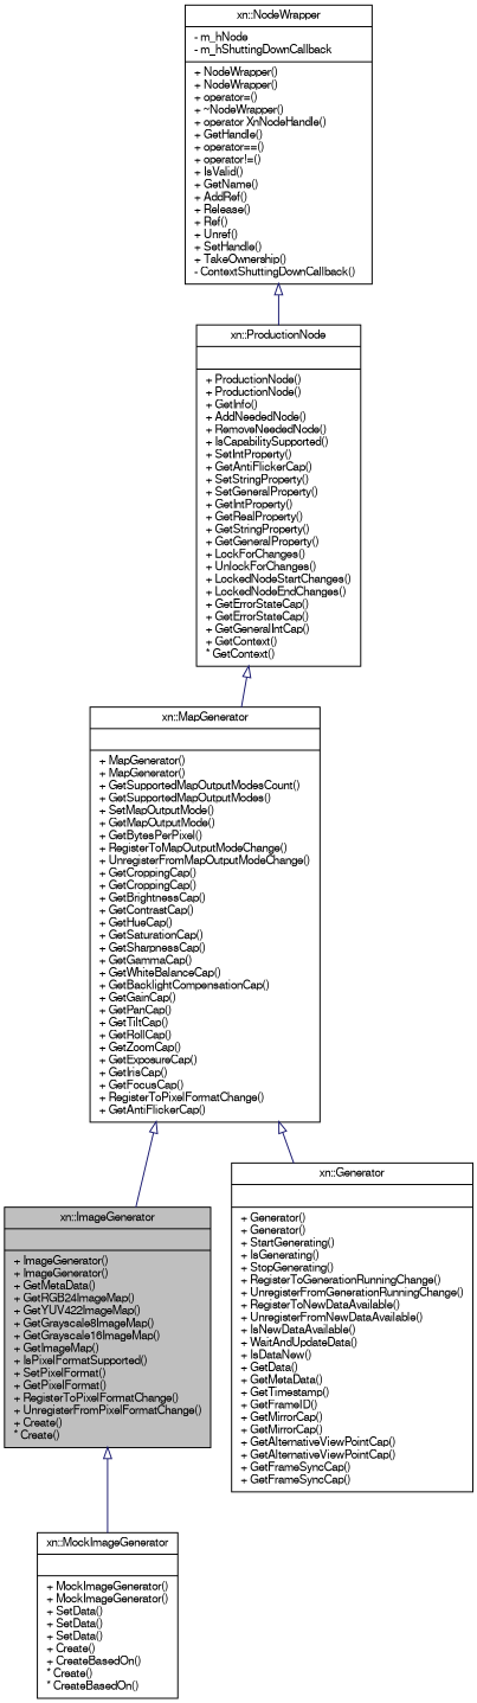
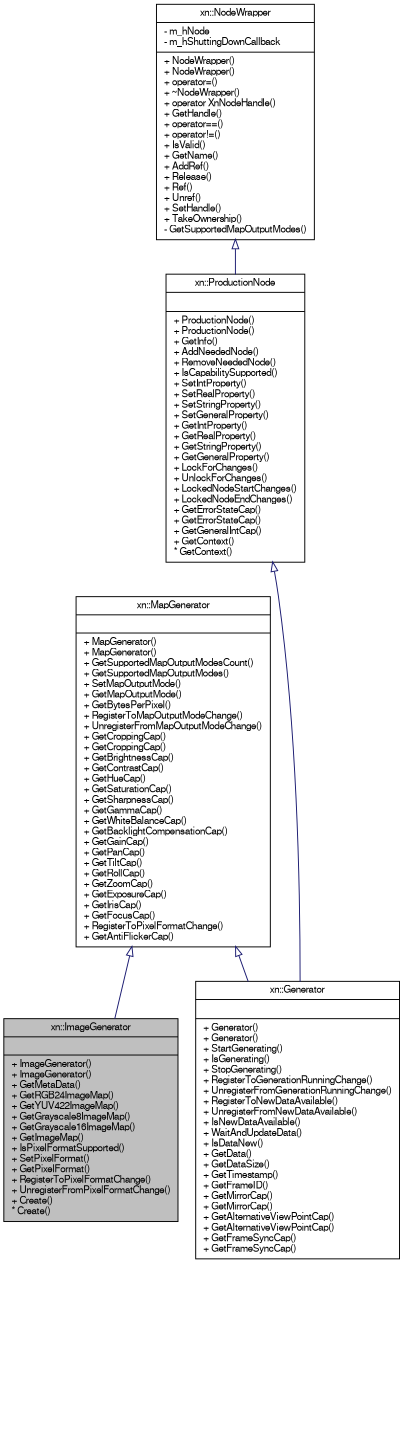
  digraph {
    node [color=black fillcolor=white fontname=FreeSans fontsize=10 shape=record style=filled]
    edge [arrowtail=empty color=midnightblue dir=back fontname=FreeSans fontsize=10 labelfontname=FreeSans labelfontsize=10 style=solid]
    n1 [fillcolor=grey75 fontcolor=black height=0.2 label="{xn::ImageGenerator\n||+ ImageGenerator()\l+ ImageGenerator()\l+ GetMetaData()\l+ GetRGB24ImageMap()\l+ GetYUV422ImageMap()\l+ GetGrayscale8ImageMap()\l+ GetGrayscale16ImageMap()\l+ GetImageMap()\l+ IsPixelFormatSupported()\l+ SetPixelFormat()\l+ GetPixelFormat()\l+ RegisterToPixelFormatChange()\l+ UnregisterFromPixelFormatChange()\l+ Create()\l* Create()\l}" width=0.4]
-   n2 [height=0.2 label="{xn::MockImageGenerator\n||+ MockImageGenerator()\l+ MockImageGenerator()\l+ SetData()\l+ SetData()\l+ SetData()\l+ Create()\l+ CreateBasedOn()\l* Create()\l* CreateBasedOn()\l}" width=0.4]
    n3 [height=0.2 label="{xn::MapGenerator\n||+ MapGenerator()\l+ MapGenerator()\l+ GetSupportedMapOutputModesCount()\l+ GetSupportedMapOutputModes()\l+ SetMapOutputMode()\l+ GetMapOutputMode()\l+ GetBytesPerPixel()\l+ RegisterToMapOutputModeChange()\l+ UnregisterFromMapOutputModeChange()\l+ GetCroppingCap()\l+ GetCroppingCap()\l+ GetBrightnessCap()\l+ GetContrastCap()\l+ GetHueCap()\l+ GetSaturationCap()\l+ GetSharpnessCap()\l+ GetGammaCap()\l+ GetWhiteBalanceCap()\l+ GetBacklightCompensationCap()\l+ GetGainCap()\l+ GetPanCap()\l+ GetTiltCap()\l+ GetRollCap()\l+ GetZoomCap()\l+ GetExposureCap()\l+ GetIrisCap()\l+ GetFocusCap()\l+ RegisterToPixelFormatChange()\l+ GetAntiFlickerCap()\l}" width=0.4]
-   n4 [height=0.2 label="{xn::Generator\n||+ Generator()\l+ Generator()\l+ StartGenerating()\l+ IsGenerating()\l+ StopGenerating()\l+ RegisterToGenerationRunningChange()\l+ UnregisterFromGenerationRunningChange()\l+ RegisterToNewDataAvailable()\l+ UnregisterFromNewDataAvailable()\l+ IsNewDataAvailable()\l+ WaitAndUpdateData()\l+ IsDataNew()\l+ GetData()\l+ GetMetaData()\l+ GetTimestamp()\l+ GetFrameID()\l+ GetMirrorCap()\l+ GetMirrorCap()\l+ GetAlternativeViewPointCap()\l+ GetAlternativeViewPointCap()\l+ GetFrameSyncCap()\l+ GetFrameSyncCap()\l}" width=0.4]
-   n5 [height=0.2 label="{xn::ProductionNode\n||+ ProductionNode()\l+ ProductionNode()\l+ GetInfo()\l+ AddNeededNode()\l+ RemoveNeededNode()\l+ IsCapabilitySupported()\l+ SetIntProperty()\l+ GetAntiFlickerCap()\l+ SetStringProperty()\l+ SetGeneralProperty()\l+ GetIntProperty()\l+ GetRealProperty()\l+ GetStringProperty()\l+ GetGeneralProperty()\l+ LockForChanges()\l+ UnlockForChanges()\l+ LockedNodeStartChanges()\l+ LockedNodeEndChanges()\l+ GetErrorStateCap()\l+ GetErrorStateCap()\l+ GetGeneralIntCap()\l+ GetContext()\l* GetContext()\l}" width=0.4]
-   n6 [height=0.2 label="{xn::NodeWrapper\n|- m_hNode\l- m_hShuttingDownCallback\l|+ NodeWrapper()\l+ NodeWrapper()\l+ operator=()\l+ ~NodeWrapper()\l+ operator XnNodeHandle()\l+ GetHandle()\l+ operator==()\l+ operator!=()\l+ IsValid()\l+ GetName()\l+ AddRef()\l+ Release()\l+ Ref()\l+ Unref()\l+ SetHandle()\l+ TakeOwnership()\l- ContextShuttingDownCallback()\l}" width=0.4]
-   n1 -> n2
+   n4 [height=0.2 label="{xn::Generator\n||+ Generator()\l+ Generator()\l+ StartGenerating()\l+ IsGenerating()\l+ StopGenerating()\l+ RegisterToGenerationRunningChange()\l+ UnregisterFromGenerationRunningChange()\l+ RegisterToNewDataAvailable()\l+ UnregisterFromNewDataAvailable()\l+ IsNewDataAvailable()\l+ WaitAndUpdateData()\l+ IsDataNew()\l+ GetData()\l+ GetDataSize()\l+ GetTimestamp()\l+ GetFrameID()\l+ GetMirrorCap()\l+ GetMirrorCap()\l+ GetAlternativeViewPointCap()\l+ GetAlternativeViewPointCap()\l+ GetFrameSyncCap()\l+ GetFrameSyncCap()\l}" width=0.4]
+   n5 [height=0.2 label="{xn::ProductionNode\n||+ ProductionNode()\l+ ProductionNode()\l+ GetInfo()\l+ AddNeededNode()\l+ RemoveNeededNode()\l+ IsCapabilitySupported()\l+ SetIntProperty()\l+ SetRealProperty()\l+ SetStringProperty()\l+ SetGeneralProperty()\l+ GetIntProperty()\l+ GetRealProperty()\l+ GetStringProperty()\l+ GetGeneralProperty()\l+ LockForChanges()\l+ UnlockForChanges()\l+ LockedNodeStartChanges()\l+ LockedNodeEndChanges()\l+ GetErrorStateCap()\l+ GetErrorStateCap()\l+ GetGeneralIntCap()\l+ GetContext()\l* GetContext()\l}" width=0.4]
+   n6 [height=0.2 label="{xn::NodeWrapper\n|- m_hNode\l- m_hShuttingDownCallback\l|+ NodeWrapper()\l+ NodeWrapper()\l+ operator=()\l+ ~NodeWrapper()\l+ operator XnNodeHandle()\l+ GetHandle()\l+ operator==()\l+ operator!=()\l+ IsValid()\l+ GetName()\l+ AddRef()\l+ Release()\l+ Ref()\l+ Unref()\l+ SetHandle()\l+ TakeOwnership()\l- GetSupportedMapOutputModes()\l}" width=0.4]
    n3 -> n1
    n3 -> n4
-   n5 -> n3
+   n5 -> n4
    n6 -> n5
  }
